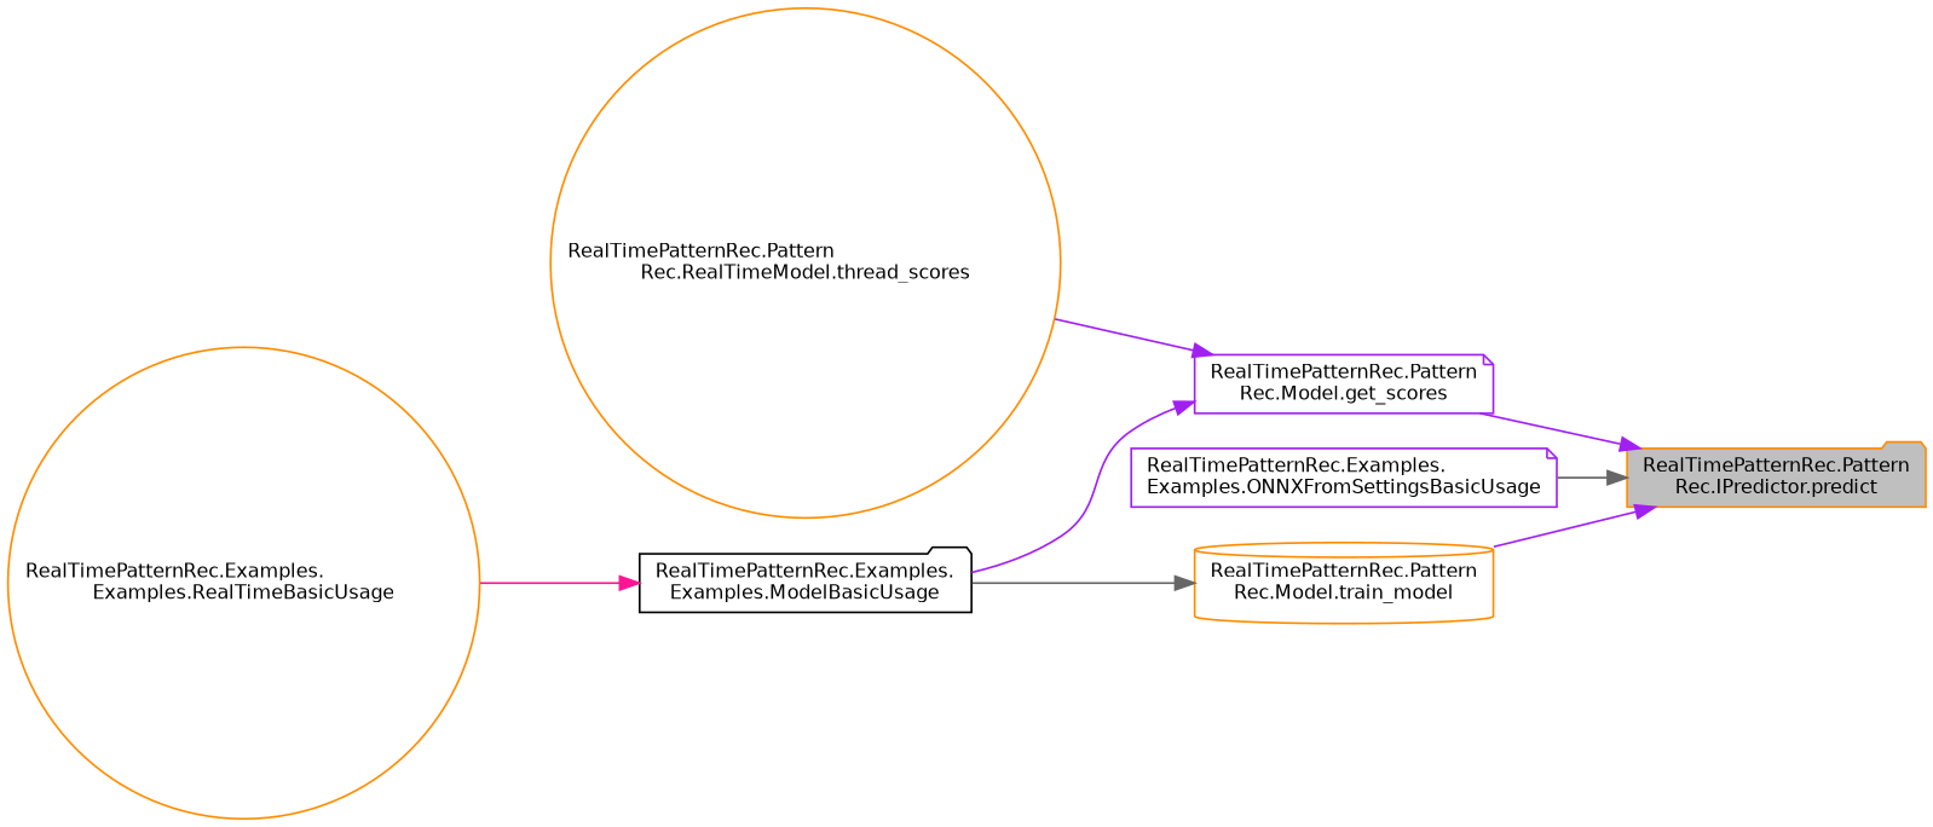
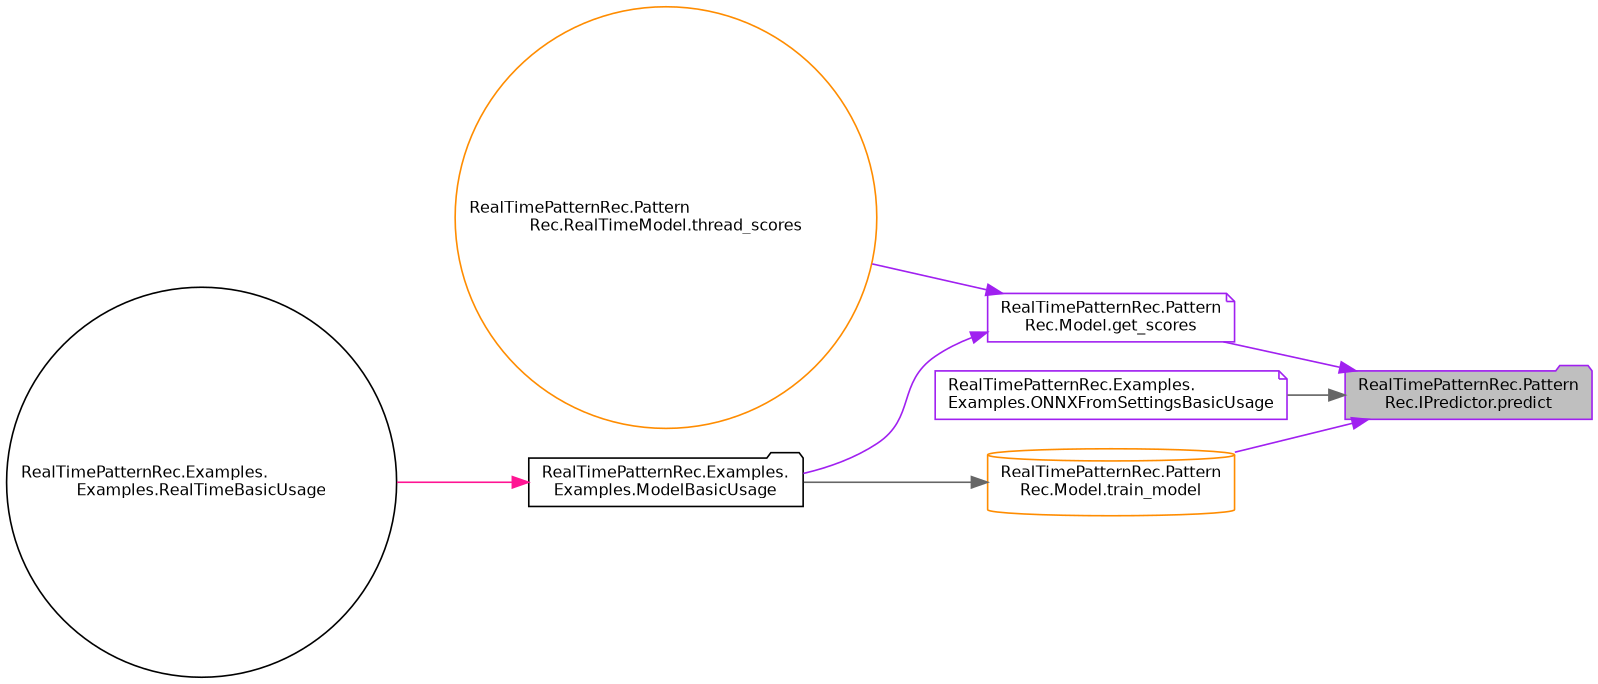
  digraph {
    rankdir=RL
    node [color=darkorange fillcolor=white fontname=Helvetica fontsize=10 shape=folder style=filled]
    edge [color=purple dir=back fontname=Helvetica fontsize=10 labelfontname=Helvetica labelfontsize=10 style=solid]
-   n1 [fillcolor=grey75 fontcolor=black height=0.2 label="RealTimePatternRec.Pattern\lRec.IPredictor.predict" width=0.4]
+   n1 [color=purple fillcolor=grey75 fontcolor=black height=0.2 label="RealTimePatternRec.Pattern\lRec.IPredictor.predict" width=0.4]
    n2 [color=purple height=0.2 label="RealTimePatternRec.Pattern\lRec.Model.get_scores" shape=note width=0.4]
    n3 [color=purple height=0.2 label="RealTimePatternRec.Examples.\lExamples.ONNXFromSettingsBasicUsage" shape=note width=0.4]
    n4 [height=0.2 label="RealTimePatternRec.Pattern\lRec.Model.train_model" shape=cylinder width=0.4]
    n5 [color=black height=0.2 label="RealTimePatternRec.Examples.\lExamples.ModelBasicUsage" width=0.4]
    n6 [height=0.2 label="RealTimePatternRec.Pattern\lRec.RealTimeModel.thread_scores" shape=circle width=0.4]
-   n7 [height=0.2 label="RealTimePatternRec.Examples.\lExamples.RealTimeBasicUsage" shape=circle width=0.4]
+   n7 [color=black height=0.2 label="RealTimePatternRec.Examples.\lExamples.RealTimeBasicUsage" shape=circle width=0.4]
    n1 -> n2
    n1 -> n3 [color=gray40]
    n1 -> n4
    n2 -> n5
    n2 -> n6
    n4 -> n5 [color=gray40]
    n5 -> n7 [color=deeppink]
  }
